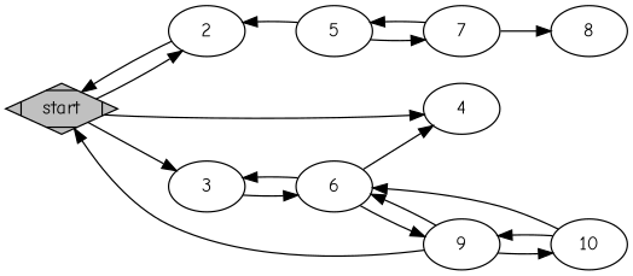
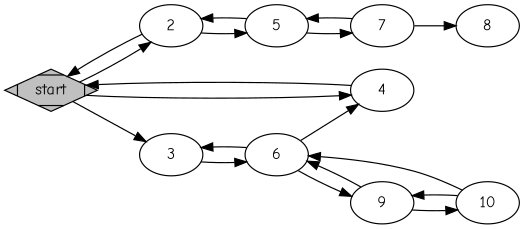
  digraph {
    fontname="Comic Neue"
    rankdir=LR
    node [fontname="Comic Neue"]
    edge [fontname="Comic Neue"]
    n1 [fillcolor=grey label=start shape=Mdiamond style=filled]
    2
    3
    4
    5
    6
    7
    9
    8
    10
    n1 -> 2
    n1 -> 3
    n1 -> 4
    2 -> n1
+   2 -> 5
    3 -> 6
-   9 -> n1
+   4 -> n1
    5 -> 2
    5 -> 7
    6 -> 3
    6 -> 4
    6 -> 9
    7 -> 5
    7 -> 8
    9 -> 6
    9 -> 10
    10 -> 6
    10 -> 9
  }
